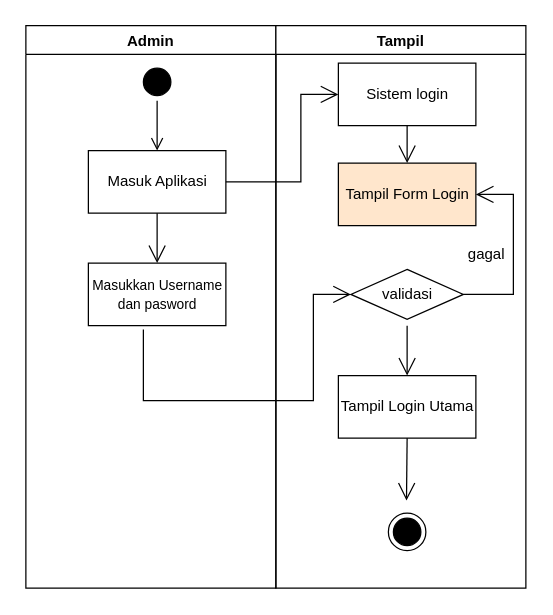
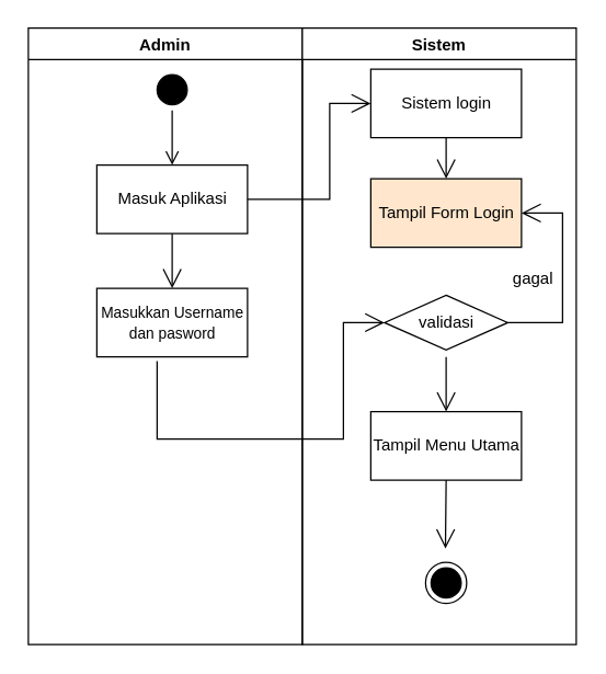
  <mxCell id="0" />
  <mxCell id="1" parent="0" />
  <mxCell id="2" value="Admin" style="swimlane;" parent="1" vertex="1"><mxGeometry x="20" y="20" width="200" height="450" as="geometry"><mxRectangle x="320" y="110" width="130" height="23" as="alternateBounds" /></mxGeometry></mxCell>
  <mxCell id="3" value="" style="ellipse;html=1;shape=startState;fillColor=#000000;strokeColor=#000000;" parent="2" vertex="1"><mxGeometry x="90" y="30" width="30" height="30" as="geometry" /></mxCell>
  <mxCell id="4" value="" style="edgeStyle=orthogonalEdgeStyle;html=1;verticalAlign=bottom;endArrow=open;endSize=8;strokeColor=#000000;rounded=0;" parent="2" source="3" edge="1"><mxGeometry relative="1" as="geometry"><mxPoint x="105" y="100" as="targetPoint" /></mxGeometry></mxCell>
  <mxCell id="5" value="Masuk Aplikasi" style="html=1;" parent="2" vertex="1"><mxGeometry x="50" y="100" width="110" height="50" as="geometry" /></mxCell>
  <mxCell id="6" value="" style="endArrow=open;endFill=1;endSize=12;html=1;rounded=0;strokeColor=#000000;exitX=0.5;exitY=1;exitDx=0;exitDy=0;" parent="2" source="5" edge="1"><mxGeometry width="160" relative="1" as="geometry"><mxPoint x="50" y="210" as="sourcePoint" /><mxPoint x="105" y="190" as="targetPoint" /></mxGeometry></mxCell>
  <mxCell id="7" value="&lt;font style=&quot;font-size: 11px&quot;&gt;Masukkan Username&lt;br&gt;&lt;/font&gt;&lt;font style=&quot;font-size: 11px&quot;&gt;dan pasword&lt;/font&gt;" style="html=1;" parent="2" vertex="1"><mxGeometry x="50" y="190" width="110" height="50" as="geometry" /></mxCell>
- <mxCell id="8" value="Tampil" style="swimlane;" parent="1" vertex="1"><mxGeometry x="220" y="20" width="200" height="450" as="geometry" /></mxCell>
+ <mxCell id="8" value="Sistem" style="swimlane;" parent="1" vertex="1"><mxGeometry x="220" y="20" width="200" height="450" as="geometry" /></mxCell>
  <mxCell id="9" value="Sistem login" style="html=1;" parent="8" vertex="1"><mxGeometry x="50" y="30" width="110" height="50" as="geometry" /></mxCell>
  <mxCell id="10" value="" style="endArrow=open;endFill=1;endSize=12;html=1;rounded=0;strokeColor=#000000;entryX=0.5;entryY=0;entryDx=0;entryDy=0;exitX=0.5;exitY=1;exitDx=0;exitDy=0;" parent="8" source="9" target="11" edge="1"><mxGeometry width="160" relative="1" as="geometry"><mxPoint x="110" y="160" as="sourcePoint" /><mxPoint x="110" y="170" as="targetPoint" /></mxGeometry></mxCell>
  <mxCell id="11" value="Tampil Form Login" style="html=1;fillColor=#ffe6cc;" parent="8" vertex="1"><mxGeometry x="50" y="110" width="110" height="50" as="geometry" /></mxCell>
  <mxCell id="12" value="" style="rhombus;whiteSpace=wrap;html=1;fontSize=11;strokeColor=#000000;" parent="8" vertex="1"><mxGeometry x="60" y="195" width="90" height="40" as="geometry" /></mxCell>
  <mxCell id="13" value="&lt;font style=&quot;font-size: 12px&quot;&gt;validasi&lt;/font&gt;" style="text;html=1;strokeColor=none;fillColor=none;align=center;verticalAlign=middle;whiteSpace=wrap;rounded=0;fontSize=11;strokeWidth=10;" parent="8" vertex="1"><mxGeometry x="82.5" y="200" width="45" height="30" as="geometry" /></mxCell>
  <mxCell id="14" style="edgeStyle=orthogonalEdgeStyle;rounded=0;orthogonalLoop=1;jettySize=auto;html=1;exitX=0.5;exitY=1;exitDx=0;exitDy=0;fontSize=12;strokeColor=#000000;" parent="8" source="13" target="13" edge="1"><mxGeometry relative="1" as="geometry" /></mxCell>
  <mxCell id="15" value="gagal" style="text;align=center;fontStyle=0;verticalAlign=middle;spacingLeft=3;spacingRight=3;strokeColor=none;rotatable=0;points=[[0,0.5],[1,0.5]];portConstraint=eastwest;fontSize=12;" parent="8" vertex="1"><mxGeometry x="150" y="169" width="37.5" height="26" as="geometry" /></mxCell>
- <mxCell id="16" value="Tampil Login Utama" style="html=1;" parent="8" vertex="1"><mxGeometry x="50" y="280" width="110" height="50" as="geometry" /></mxCell>
+ <mxCell id="16" value="Tampil Menu Utama" style="html=1;" parent="8" vertex="1"><mxGeometry x="50" y="280" width="110" height="50" as="geometry" /></mxCell>
  <mxCell id="17" value="" style="endArrow=open;endFill=1;endSize=12;html=1;rounded=0;fontSize=12;strokeColor=#000000;" parent="8" edge="1"><mxGeometry width="160" relative="1" as="geometry"><mxPoint x="105" y="330" as="sourcePoint" /><mxPoint x="105" y="380" as="targetPoint" /><Array as="points"><mxPoint x="104.5" y="380" /></Array></mxGeometry></mxCell>
  <mxCell id="18" value="" style="ellipse;html=1;shape=endState;fillColor=#000000;strokeColor=#000000;fontSize=12;" parent="8" vertex="1"><mxGeometry x="90" y="390" width="30" height="30" as="geometry" /></mxCell>
  <mxCell id="19" value="" style="endArrow=open;endFill=1;endSize=12;html=1;rounded=0;fontSize=12;strokeColor=#000000;entryX=1;entryY=0.5;entryDx=0;entryDy=0;exitX=1;exitY=0.5;exitDx=0;exitDy=0;" parent="8" source="12" target="11" edge="1"><mxGeometry width="160" relative="1" as="geometry"><mxPoint x="150" y="310" as="sourcePoint" /><mxPoint x="170" y="220" as="targetPoint" /><Array as="points"><mxPoint x="190" y="215" /><mxPoint x="190" y="135" /></Array></mxGeometry></mxCell>
  <mxCell id="20" value="" style="endArrow=open;endFill=1;endSize=12;html=1;rounded=0;fontSize=12;strokeColor=#000000;" parent="8" edge="1"><mxGeometry width="160" relative="1" as="geometry"><mxPoint x="105" y="240" as="sourcePoint" /><mxPoint x="105" y="280" as="targetPoint" /></mxGeometry></mxCell>
  <mxCell id="21" value="" style="endArrow=open;endFill=1;endSize=12;html=1;rounded=0;fontSize=11;strokeColor=#000000;exitX=0.4;exitY=1.06;exitDx=0;exitDy=0;exitPerimeter=0;entryX=0;entryY=0.5;entryDx=0;entryDy=0;" parent="1" source="7" target="12" edge="1"><mxGeometry width="160" relative="1" as="geometry"><mxPoint x="110" y="320" as="sourcePoint" /><mxPoint x="270" y="330" as="targetPoint" /><Array as="points"><mxPoint x="114" y="320" /><mxPoint x="250" y="320" /><mxPoint x="250" y="235" /></Array></mxGeometry></mxCell>
  <mxCell id="22" value="" style="endArrow=open;endFill=1;endSize=12;html=1;rounded=0;fontSize=12;strokeColor=#000000;exitX=1;exitY=0.5;exitDx=0;exitDy=0;entryX=0;entryY=0.5;entryDx=0;entryDy=0;" parent="1" source="5" target="9" edge="1"><mxGeometry width="160" relative="1" as="geometry"><mxPoint x="50" y="320" as="sourcePoint" /><mxPoint x="210" y="320" as="targetPoint" /><Array as="points"><mxPoint x="240" y="145" /><mxPoint x="240" y="75" /></Array></mxGeometry></mxCell>
